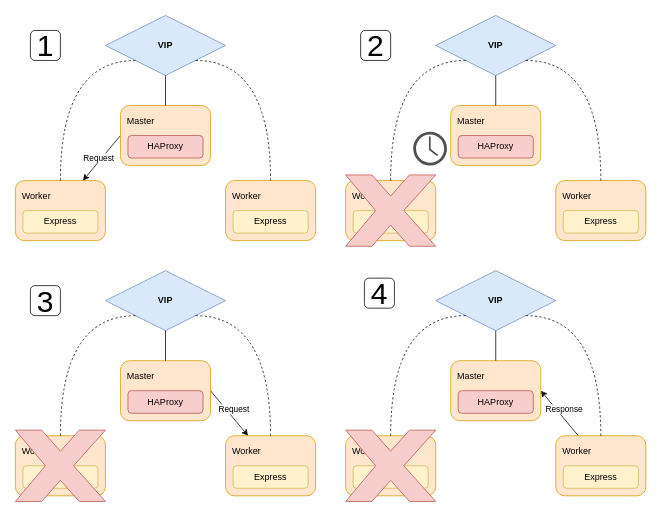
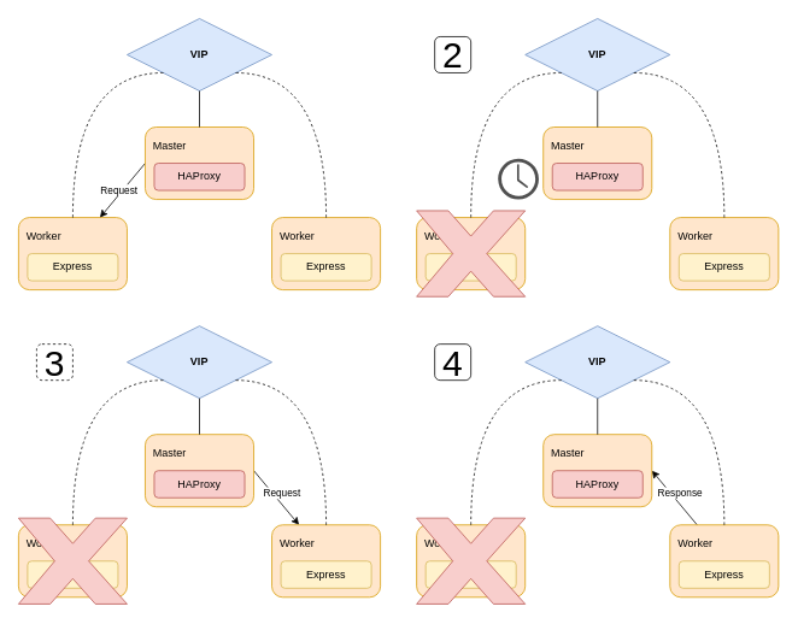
  <mxCell id="0" />
  <mxCell id="1" parent="0" />
  <mxCell id="2" value="Worker" style="rounded=1;whiteSpace=wrap;html=1;fillColor=#ffe6cc;strokeColor=#d79b00;align=left;verticalAlign=top;spacing=9;fontSize=12;" parent="1" vertex="1"><mxGeometry x="20" y="240" width="120" height="80" as="geometry" /></mxCell>
  <mxCell id="3" style="edgeStyle=none;html=1;exitX=0;exitY=0.5;exitDx=0;exitDy=0;entryX=0.75;entryY=0;entryDx=0;entryDy=0;" edge="1" parent="1" source="5" target="2"><mxGeometry relative="1" as="geometry" /></mxCell>
  <mxCell id="4" value="Request" style="edgeLabel;html=1;align=center;verticalAlign=middle;resizable=0;points=[];" vertex="1" connectable="0" parent="3"><mxGeometry x="-0.016" y="1" relative="1" as="geometry"><mxPoint x="-6" as="offset" /></mxGeometry></mxCell>
  <mxCell id="5" value="Master" style="rounded=1;whiteSpace=wrap;html=1;fillColor=#ffe6cc;strokeColor=#d79b00;align=left;verticalAlign=top;spacing=9;" parent="1" vertex="1"><mxGeometry x="160" y="140" width="120" height="80" as="geometry" /></mxCell>
  <mxCell id="6" value="Worker" style="rounded=1;whiteSpace=wrap;html=1;fillColor=#ffe6cc;strokeColor=#d79b00;verticalAlign=top;align=left;spacing=9;" parent="1" vertex="1"><mxGeometry x="300" y="240" width="120" height="80" as="geometry" /></mxCell>
  <mxCell id="7" value="&lt;b&gt;VIP&lt;/b&gt;" style="rhombus;whiteSpace=wrap;html=1;fillColor=#dae8fc;strokeColor=#6c8ebf;" parent="1" vertex="1"><mxGeometry x="140" y="20" width="160" height="80" as="geometry" /></mxCell>
  <mxCell id="8" value="" style="endArrow=none;html=1;rounded=0;fontStyle=2;entryX=0.5;entryY=0;entryDx=0;entryDy=0;dashed=1;exitX=1;exitY=1;exitDx=0;exitDy=0;edgeStyle=orthogonalEdgeStyle;curved=1;" parent="1" source="7" target="6" edge="1"><mxGeometry width="50" height="50" relative="1" as="geometry"><mxPoint x="220" y="300" as="sourcePoint" /><mxPoint x="320" y="300" as="targetPoint" /><Array as="points"><mxPoint x="360" y="80" /></Array></mxGeometry></mxCell>
  <mxCell id="9" value="" style="endArrow=none;html=1;rounded=0;entryX=0.5;entryY=1;entryDx=0;entryDy=0;exitX=0.5;exitY=0;exitDx=0;exitDy=0;" parent="1" source="5" target="7" edge="1"><mxGeometry width="50" height="50" relative="1" as="geometry"><mxPoint x="230" y="300" as="sourcePoint" /><mxPoint x="280" y="250" as="targetPoint" /></mxGeometry></mxCell>
  <mxCell id="10" value="" style="endArrow=none;html=1;rounded=0;entryX=0;entryY=1;entryDx=0;entryDy=0;exitX=0.5;exitY=0;exitDx=0;exitDy=0;dashed=1;edgeStyle=orthogonalEdgeStyle;curved=1;" parent="1" source="2" target="7" edge="1"><mxGeometry width="50" height="50" relative="1" as="geometry"><mxPoint x="220" y="300" as="sourcePoint" /><mxPoint x="270" y="250" as="targetPoint" /><Array as="points"><mxPoint x="80" y="80" /></Array></mxGeometry></mxCell>
  <mxCell id="11" value="Express" style="rounded=1;whiteSpace=wrap;html=1;fillColor=#fff2cc;strokeColor=#d6b656;" parent="1" vertex="1"><mxGeometry x="30" y="280" width="100" height="30" as="geometry" /></mxCell>
  <mxCell id="12" value="HAProxy" style="rounded=1;whiteSpace=wrap;html=1;fillColor=#f8cecc;strokeColor=#b85450;" parent="1" vertex="1"><mxGeometry x="170" y="180" width="100" height="30" as="geometry" /></mxCell>
  <mxCell id="13" value="Express" style="rounded=1;whiteSpace=wrap;html=1;fillColor=#fff2cc;strokeColor=#d6b656;" parent="1" vertex="1"><mxGeometry x="310" y="280" width="100" height="30" as="geometry" /></mxCell>
- <mxCell id="14" value="1" style="rounded=1;whiteSpace=wrap;html=1;fontSize=40;" parent="1" vertex="1"><mxGeometry x="40" y="40" width="40" height="40" as="geometry" /></mxCell>
  <mxCell id="15" value="2" style="rounded=1;whiteSpace=wrap;html=1;fontSize=40;" parent="1" vertex="1"><mxGeometry x="480" y="40" width="40" height="40" as="geometry" /></mxCell>
- <mxCell id="16" value="3" style="rounded=1;whiteSpace=wrap;html=1;fontSize=40;" parent="1" vertex="1"><mxGeometry x="40" y="380" width="40" height="40" as="geometry" /></mxCell>
- <mxCell id="17" value="4" style="rounded=1;whiteSpace=wrap;html=1;fontSize=40;" parent="1" vertex="1"><mxGeometry x="485" y="370" width="40" height="40" as="geometry" /></mxCell>
+ <mxCell id="16" value="3" style="rounded=1;whiteSpace=wrap;html=1;fontSize=40;dashed=1;" parent="1" vertex="1"><mxGeometry x="40" y="380" width="40" height="40" as="geometry" /></mxCell>
+ <mxCell id="17" value="4" style="rounded=1;whiteSpace=wrap;html=1;fontSize=40;" parent="1" vertex="1"><mxGeometry x="480" y="380" width="40" height="40" as="geometry" /></mxCell>
  <mxCell id="18" value="Worker" style="rounded=1;whiteSpace=wrap;html=1;fillColor=#ffe6cc;strokeColor=#d79b00;align=left;verticalAlign=top;spacing=9;fontSize=12;" vertex="1" parent="1"><mxGeometry x="460" y="240" width="120" height="80" as="geometry" /></mxCell>
  <mxCell id="19" value="Master" style="rounded=1;whiteSpace=wrap;html=1;fillColor=#ffe6cc;strokeColor=#d79b00;align=left;verticalAlign=top;spacing=9;" vertex="1" parent="1"><mxGeometry x="600" y="140" width="120" height="80" as="geometry" /></mxCell>
  <mxCell id="20" value="Worker" style="rounded=1;whiteSpace=wrap;html=1;fillColor=#ffe6cc;strokeColor=#d79b00;verticalAlign=top;align=left;spacing=9;" vertex="1" parent="1"><mxGeometry x="740" y="240" width="120" height="80" as="geometry" /></mxCell>
  <mxCell id="21" value="&lt;b&gt;VIP&lt;/b&gt;" style="rhombus;whiteSpace=wrap;html=1;fillColor=#dae8fc;strokeColor=#6c8ebf;" vertex="1" parent="1"><mxGeometry x="580" y="20" width="160" height="80" as="geometry" /></mxCell>
  <mxCell id="22" value="" style="endArrow=none;html=1;rounded=0;fontStyle=2;entryX=0.5;entryY=0;entryDx=0;entryDy=0;dashed=1;exitX=1;exitY=1;exitDx=0;exitDy=0;edgeStyle=orthogonalEdgeStyle;curved=1;" edge="1" parent="1" source="21" target="20"><mxGeometry width="50" height="50" relative="1" as="geometry"><mxPoint x="660" y="300" as="sourcePoint" /><mxPoint x="760" y="300" as="targetPoint" /><Array as="points"><mxPoint x="800" y="80" /></Array></mxGeometry></mxCell>
  <mxCell id="23" value="" style="endArrow=none;html=1;rounded=0;entryX=0.5;entryY=1;entryDx=0;entryDy=0;exitX=0.5;exitY=0;exitDx=0;exitDy=0;" edge="1" parent="1" source="19" target="21"><mxGeometry width="50" height="50" relative="1" as="geometry"><mxPoint x="670" y="300" as="sourcePoint" /><mxPoint x="720" y="250" as="targetPoint" /></mxGeometry></mxCell>
  <mxCell id="24" value="" style="endArrow=none;html=1;rounded=0;entryX=0;entryY=1;entryDx=0;entryDy=0;exitX=0.5;exitY=0;exitDx=0;exitDy=0;dashed=1;edgeStyle=orthogonalEdgeStyle;curved=1;" edge="1" parent="1" source="18" target="21"><mxGeometry width="50" height="50" relative="1" as="geometry"><mxPoint x="660" y="300" as="sourcePoint" /><mxPoint x="710" y="250" as="targetPoint" /><Array as="points"><mxPoint x="520" y="80" /></Array></mxGeometry></mxCell>
  <mxCell id="25" value="Express" style="rounded=1;whiteSpace=wrap;html=1;fillColor=#fff2cc;strokeColor=#d6b656;" vertex="1" parent="1"><mxGeometry x="470" y="280" width="100" height="30" as="geometry" /></mxCell>
  <mxCell id="26" value="HAProxy" style="rounded=1;whiteSpace=wrap;html=1;fillColor=#f8cecc;strokeColor=#b85450;" vertex="1" parent="1"><mxGeometry x="610" y="180" width="100" height="30" as="geometry" /></mxCell>
  <mxCell id="27" value="Express" style="rounded=1;whiteSpace=wrap;html=1;fillColor=#fff2cc;strokeColor=#d6b656;" vertex="1" parent="1"><mxGeometry x="750" y="280" width="100" height="30" as="geometry" /></mxCell>
  <mxCell id="28" value="" style="verticalLabelPosition=bottom;verticalAlign=top;html=1;shape=mxgraph.basic.x;fillColor=#f8cecc;strokeColor=#b85450;" parent="1" vertex="1"><mxGeometry x="460" y="232.5" width="120" height="95" as="geometry" /></mxCell>
  <mxCell id="29" value="Worker" style="rounded=1;whiteSpace=wrap;html=1;fillColor=#ffe6cc;strokeColor=#d79b00;align=left;verticalAlign=top;spacing=9;fontSize=12;" vertex="1" parent="1"><mxGeometry x="20" y="580" width="120" height="80" as="geometry" /></mxCell>
  <mxCell id="30" style="edgeStyle=none;html=1;exitX=1;exitY=0.5;exitDx=0;exitDy=0;entryX=0.25;entryY=0;entryDx=0;entryDy=0;" edge="1" parent="1" source="32" target="33"><mxGeometry relative="1" as="geometry" /></mxCell>
  <mxCell id="31" value="Request" style="edgeLabel;html=1;align=center;verticalAlign=middle;resizable=0;points=[];" vertex="1" connectable="0" parent="30"><mxGeometry x="-0.216" y="-1" relative="1" as="geometry"><mxPoint x="11" as="offset" /></mxGeometry></mxCell>
  <mxCell id="32" value="Master" style="rounded=1;whiteSpace=wrap;html=1;fillColor=#ffe6cc;strokeColor=#d79b00;align=left;verticalAlign=top;spacing=9;" vertex="1" parent="1"><mxGeometry x="160" y="480" width="120" height="80" as="geometry" /></mxCell>
  <mxCell id="33" value="Worker" style="rounded=1;whiteSpace=wrap;html=1;fillColor=#ffe6cc;strokeColor=#d79b00;verticalAlign=top;align=left;spacing=9;" vertex="1" parent="1"><mxGeometry x="300" y="580" width="120" height="80" as="geometry" /></mxCell>
  <mxCell id="34" value="&lt;b&gt;VIP&lt;/b&gt;" style="rhombus;whiteSpace=wrap;html=1;fillColor=#dae8fc;strokeColor=#6c8ebf;" vertex="1" parent="1"><mxGeometry x="140" y="360" width="160" height="80" as="geometry" /></mxCell>
  <mxCell id="35" value="" style="endArrow=none;html=1;rounded=0;fontStyle=2;entryX=0.5;entryY=0;entryDx=0;entryDy=0;dashed=1;exitX=1;exitY=1;exitDx=0;exitDy=0;edgeStyle=orthogonalEdgeStyle;curved=1;" edge="1" parent="1" source="34" target="33"><mxGeometry width="50" height="50" relative="1" as="geometry"><mxPoint x="220" y="640" as="sourcePoint" /><mxPoint x="320" y="640" as="targetPoint" /><Array as="points"><mxPoint x="360" y="420" /></Array></mxGeometry></mxCell>
  <mxCell id="36" value="" style="endArrow=none;html=1;rounded=0;entryX=0.5;entryY=1;entryDx=0;entryDy=0;exitX=0.5;exitY=0;exitDx=0;exitDy=0;" edge="1" parent="1" source="32" target="34"><mxGeometry width="50" height="50" relative="1" as="geometry"><mxPoint x="230" y="640" as="sourcePoint" /><mxPoint x="280" y="590" as="targetPoint" /></mxGeometry></mxCell>
  <mxCell id="37" value="" style="endArrow=none;html=1;rounded=0;entryX=0;entryY=1;entryDx=0;entryDy=0;exitX=0.5;exitY=0;exitDx=0;exitDy=0;dashed=1;edgeStyle=orthogonalEdgeStyle;curved=1;" edge="1" parent="1" source="29" target="34"><mxGeometry width="50" height="50" relative="1" as="geometry"><mxPoint x="220" y="640" as="sourcePoint" /><mxPoint x="270" y="590" as="targetPoint" /><Array as="points"><mxPoint x="80" y="420" /></Array></mxGeometry></mxCell>
  <mxCell id="38" value="Express" style="rounded=1;whiteSpace=wrap;html=1;fillColor=#fff2cc;strokeColor=#d6b656;" vertex="1" parent="1"><mxGeometry x="30" y="620" width="100" height="30" as="geometry" /></mxCell>
  <mxCell id="39" value="HAProxy" style="rounded=1;whiteSpace=wrap;html=1;fillColor=#f8cecc;strokeColor=#b85450;" vertex="1" parent="1"><mxGeometry x="170" y="520" width="100" height="30" as="geometry" /></mxCell>
  <mxCell id="40" value="Express" style="rounded=1;whiteSpace=wrap;html=1;fillColor=#fff2cc;strokeColor=#d6b656;" vertex="1" parent="1"><mxGeometry x="310" y="620" width="100" height="30" as="geometry" /></mxCell>
  <mxCell id="41" value="" style="verticalLabelPosition=bottom;verticalAlign=top;html=1;shape=mxgraph.basic.x;fillColor=#f8cecc;strokeColor=#b85450;" vertex="1" parent="1"><mxGeometry x="20" y="572.5" width="120" height="95" as="geometry" /></mxCell>
  <mxCell id="42" value="" style="sketch=0;pointerEvents=1;shadow=0;dashed=0;html=1;strokeColor=none;fillColor=#505050;labelPosition=center;verticalLabelPosition=bottom;verticalAlign=top;outlineConnect=0;align=center;shape=mxgraph.office.concepts.clock;" vertex="1" parent="1"><mxGeometry x="550" y="175" width="45" height="45" as="geometry" /></mxCell>
  <mxCell id="43" value="Worker" style="rounded=1;whiteSpace=wrap;html=1;fillColor=#ffe6cc;strokeColor=#d79b00;align=left;verticalAlign=top;spacing=9;fontSize=12;" vertex="1" parent="1"><mxGeometry x="460" y="580" width="120" height="80" as="geometry" /></mxCell>
  <mxCell id="44" style="edgeStyle=none;html=1;exitX=1;exitY=0.5;exitDx=0;exitDy=0;entryX=0.25;entryY=0;entryDx=0;entryDy=0;startArrow=classic;startFill=1;endArrow=none;endFill=0;" edge="1" parent="1" source="46" target="47"><mxGeometry relative="1" as="geometry" /></mxCell>
  <mxCell id="45" value="Response" style="edgeLabel;html=1;align=center;verticalAlign=middle;resizable=0;points=[];" vertex="1" connectable="0" parent="44"><mxGeometry x="-0.216" y="-1" relative="1" as="geometry"><mxPoint x="11" as="offset" /></mxGeometry></mxCell>
  <mxCell id="46" value="Master" style="rounded=1;whiteSpace=wrap;html=1;fillColor=#ffe6cc;strokeColor=#d79b00;align=left;verticalAlign=top;spacing=9;" vertex="1" parent="1"><mxGeometry x="600" y="480" width="120" height="80" as="geometry" /></mxCell>
  <mxCell id="47" value="Worker" style="rounded=1;whiteSpace=wrap;html=1;fillColor=#ffe6cc;strokeColor=#d79b00;verticalAlign=top;align=left;spacing=9;" vertex="1" parent="1"><mxGeometry x="740" y="580" width="120" height="80" as="geometry" /></mxCell>
  <mxCell id="48" value="&lt;b&gt;VIP&lt;/b&gt;" style="rhombus;whiteSpace=wrap;html=1;fillColor=#dae8fc;strokeColor=#6c8ebf;" vertex="1" parent="1"><mxGeometry x="580" y="360" width="160" height="80" as="geometry" /></mxCell>
  <mxCell id="49" value="" style="endArrow=none;html=1;rounded=0;fontStyle=2;entryX=0.5;entryY=0;entryDx=0;entryDy=0;dashed=1;exitX=1;exitY=1;exitDx=0;exitDy=0;edgeStyle=orthogonalEdgeStyle;curved=1;" edge="1" parent="1" source="48" target="47"><mxGeometry width="50" height="50" relative="1" as="geometry"><mxPoint x="660" y="640" as="sourcePoint" /><mxPoint x="760" y="640" as="targetPoint" /><Array as="points"><mxPoint x="800" y="420" /></Array></mxGeometry></mxCell>
  <mxCell id="50" value="" style="endArrow=none;html=1;rounded=0;entryX=0.5;entryY=1;entryDx=0;entryDy=0;exitX=0.5;exitY=0;exitDx=0;exitDy=0;" edge="1" parent="1" source="46" target="48"><mxGeometry width="50" height="50" relative="1" as="geometry"><mxPoint x="670" y="640" as="sourcePoint" /><mxPoint x="720" y="590" as="targetPoint" /></mxGeometry></mxCell>
  <mxCell id="51" value="" style="endArrow=none;html=1;rounded=0;entryX=0;entryY=1;entryDx=0;entryDy=0;exitX=0.5;exitY=0;exitDx=0;exitDy=0;dashed=1;edgeStyle=orthogonalEdgeStyle;curved=1;" edge="1" parent="1" source="43" target="48"><mxGeometry width="50" height="50" relative="1" as="geometry"><mxPoint x="660" y="640" as="sourcePoint" /><mxPoint x="710" y="590" as="targetPoint" /><Array as="points"><mxPoint x="520" y="420" /></Array></mxGeometry></mxCell>
  <mxCell id="52" value="Express" style="rounded=1;whiteSpace=wrap;html=1;fillColor=#fff2cc;strokeColor=#d6b656;" vertex="1" parent="1"><mxGeometry x="470" y="620" width="100" height="30" as="geometry" /></mxCell>
  <mxCell id="53" value="HAProxy" style="rounded=1;whiteSpace=wrap;html=1;fillColor=#f8cecc;strokeColor=#b85450;" vertex="1" parent="1"><mxGeometry x="610" y="520" width="100" height="30" as="geometry" /></mxCell>
  <mxCell id="54" value="Express" style="rounded=1;whiteSpace=wrap;html=1;fillColor=#fff2cc;strokeColor=#d6b656;" vertex="1" parent="1"><mxGeometry x="750" y="620" width="100" height="30" as="geometry" /></mxCell>
  <mxCell id="55" value="" style="verticalLabelPosition=bottom;verticalAlign=top;html=1;shape=mxgraph.basic.x;fillColor=#f8cecc;strokeColor=#b85450;" vertex="1" parent="1"><mxGeometry x="460" y="572.5" width="120" height="95" as="geometry" /></mxCell>
